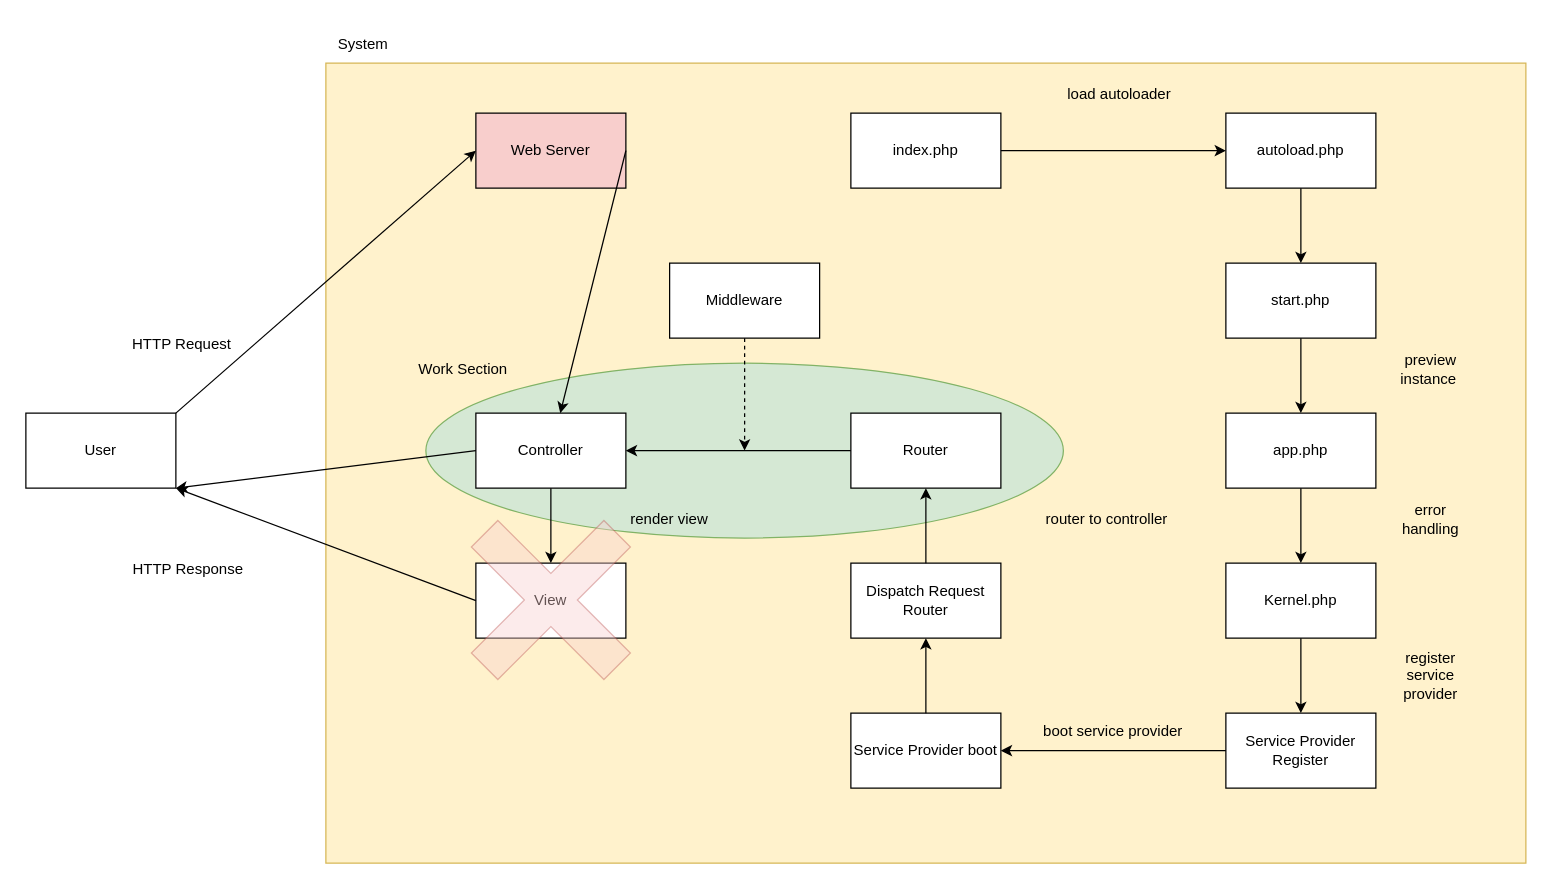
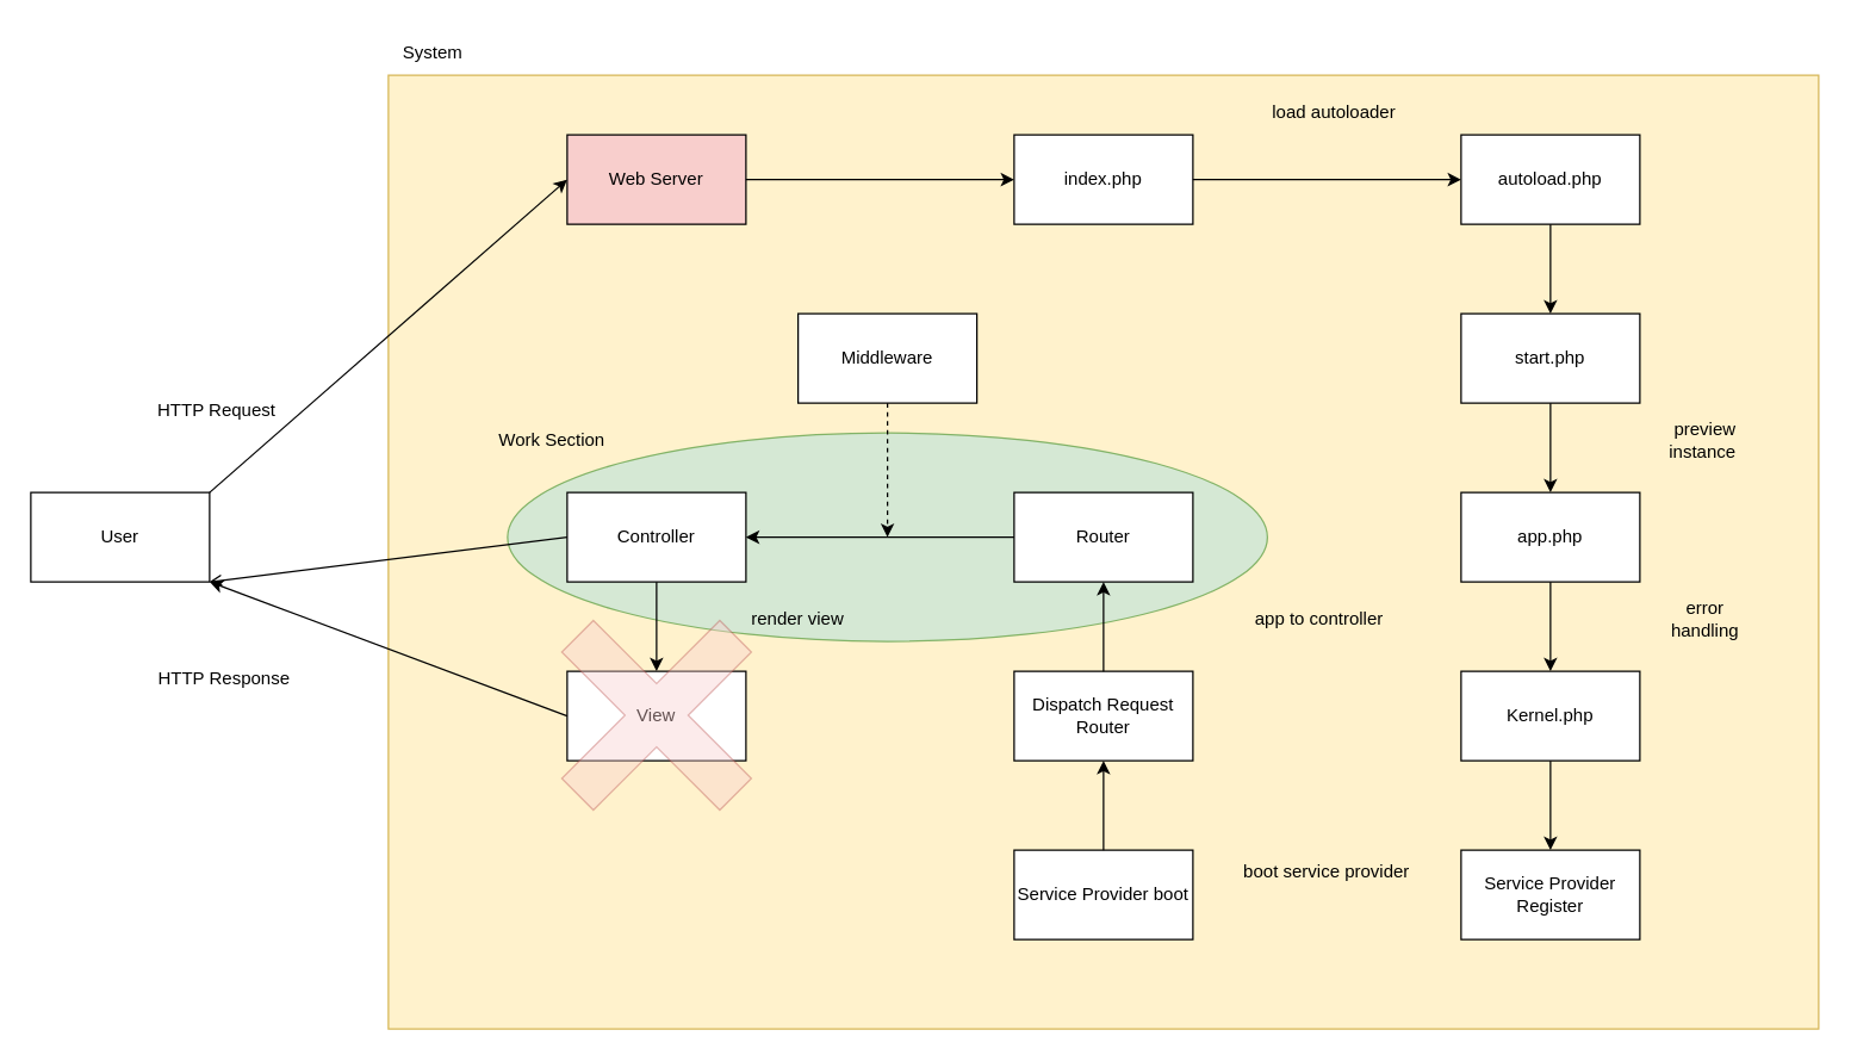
  <mxCell id="0" />
  <mxCell id="1" parent="0" />
  <mxCell id="2" value="" style="rounded=0;whiteSpace=wrap;html=1;fillColor=#fff2cc;strokeColor=#d6b656;" vertex="1" parent="1"><mxGeometry x="260" y="50" width="960" height="640" as="geometry" /></mxCell>
  <mxCell id="3" value="autoload.php" style="rounded=0;whiteSpace=wrap;html=1;" vertex="1" parent="1"><mxGeometry x="980" y="90" width="120" height="60" as="geometry" /></mxCell>
  <mxCell id="4" value="start.php" style="rounded=0;whiteSpace=wrap;html=1;" vertex="1" parent="1"><mxGeometry x="980" y="210" width="120" height="60" as="geometry" /></mxCell>
  <mxCell id="5" value="app.php" style="rounded=0;whiteSpace=wrap;html=1;" vertex="1" parent="1"><mxGeometry x="980" y="330" width="120" height="60" as="geometry" /></mxCell>
  <mxCell id="6" value="Kernel.php" style="rounded=0;whiteSpace=wrap;html=1;" vertex="1" parent="1"><mxGeometry x="980" y="450" width="120" height="60" as="geometry" /></mxCell>
  <mxCell id="7" value="Service Provider Register" style="rounded=0;whiteSpace=wrap;html=1;" vertex="1" parent="1"><mxGeometry x="980" y="570" width="120" height="60" as="geometry" /></mxCell>
  <mxCell id="8" value="index.php" style="rounded=0;whiteSpace=wrap;html=1;" vertex="1" parent="1"><mxGeometry x="680" y="90" width="120" height="60" as="geometry" /></mxCell>
  <mxCell id="9" value="Web Server" style="rounded=0;whiteSpace=wrap;html=1;fillColor=#f8cecc;" vertex="1" parent="1"><mxGeometry x="380" y="90" width="120" height="60" as="geometry" /></mxCell>
  <mxCell id="10" value="Service Provider boot" style="rounded=0;whiteSpace=wrap;html=1;" vertex="1" parent="1"><mxGeometry x="680" y="570" width="120" height="60" as="geometry" /></mxCell>
  <mxCell id="11" value="Dispatch Request Router" style="rounded=0;whiteSpace=wrap;html=1;" vertex="1" parent="1"><mxGeometry x="680" y="450" width="120" height="60" as="geometry" /></mxCell>
  <mxCell id="12" value="" style="ellipse;whiteSpace=wrap;html=1;fillColor=#d5e8d4;strokeColor=#82b366;" vertex="1" parent="1"><mxGeometry x="340" y="290" width="510" height="140" as="geometry" /></mxCell>
  <mxCell id="13" value="Router" style="rounded=0;whiteSpace=wrap;html=1;" vertex="1" parent="1"><mxGeometry x="680" y="330" width="120" height="60" as="geometry" /></mxCell>
  <mxCell id="14" value="Controller" style="rounded=0;whiteSpace=wrap;html=1;" vertex="1" parent="1"><mxGeometry x="380" y="330" width="120" height="60" as="geometry" /></mxCell>
  <mxCell id="15" value="View" style="rounded=0;whiteSpace=wrap;html=1;" vertex="1" parent="1"><mxGeometry x="380" y="450" width="120" height="60" as="geometry" /></mxCell>
  <mxCell id="16" value="User" style="rounded=0;whiteSpace=wrap;html=1;" vertex="1" parent="1"><mxGeometry x="20" y="330" width="120" height="60" as="geometry" /></mxCell>
  <mxCell id="17" value="" style="shape=cross;whiteSpace=wrap;html=1;fillColor=#f8cecc;strokeColor=#b85450;opacity=40;rotation=45;" vertex="1" parent="1"><mxGeometry x="365" y="404.5" width="150" height="150" as="geometry" /></mxCell>
  <mxCell id="18" value="load autoloader" style="text;html=1;strokeColor=none;fillColor=none;align=center;verticalAlign=middle;whiteSpace=wrap;rounded=0;" vertex="1" parent="1"><mxGeometry x="850" y="60" width="90" height="30" as="geometry" /></mxCell>
  <mxCell id="19" value="preview instance&amp;nbsp;" style="text;html=1;strokeColor=none;fillColor=none;align=center;verticalAlign=middle;whiteSpace=wrap;rounded=0;" vertex="1" parent="1"><mxGeometry x="1113.5" y="280" width="60" height="30" as="geometry" /></mxCell>
  <mxCell id="20" value="error handling" style="text;html=1;strokeColor=none;fillColor=none;align=center;verticalAlign=middle;whiteSpace=wrap;rounded=0;" vertex="1" parent="1"><mxGeometry x="1113.5" y="400" width="60" height="30" as="geometry" /></mxCell>
- <mxCell id="21" value="register service provider" style="text;html=1;strokeColor=none;fillColor=none;align=center;verticalAlign=middle;whiteSpace=wrap;rounded=0;" vertex="1" parent="1"><mxGeometry x="1113.5" y="524.5" width="60" height="30" as="geometry" /></mxCell>
  <mxCell id="22" value="boot service provider" style="text;html=1;strokeColor=none;fillColor=none;align=center;verticalAlign=middle;whiteSpace=wrap;rounded=0;" vertex="1" parent="1"><mxGeometry x="830" y="570" width="120" height="30" as="geometry" /></mxCell>
- <mxCell id="23" value="router to controller" style="text;html=1;strokeColor=none;fillColor=none;align=center;verticalAlign=middle;whiteSpace=wrap;rounded=0;" vertex="1" parent="1"><mxGeometry x="830" y="400" width="110" height="30" as="geometry" /></mxCell>
+ <mxCell id="23" value="app to controller" style="text;html=1;strokeColor=none;fillColor=none;align=center;verticalAlign=middle;whiteSpace=wrap;rounded=0;" vertex="1" parent="1"><mxGeometry x="830" y="400" width="110" height="30" as="geometry" /></mxCell>
  <mxCell id="24" value="Middleware" style="rounded=0;whiteSpace=wrap;html=1;" vertex="1" parent="1"><mxGeometry x="535" y="210" width="120" height="60" as="geometry" /></mxCell>
  <mxCell id="25" value="render view" style="text;html=1;strokeColor=none;fillColor=none;align=center;verticalAlign=middle;whiteSpace=wrap;rounded=0;" vertex="1" parent="1"><mxGeometry x="500" y="400" width="70" height="30" as="geometry" /></mxCell>
  <mxCell id="26" value="System" style="text;html=1;strokeColor=none;fillColor=none;align=center;verticalAlign=middle;whiteSpace=wrap;rounded=0;" vertex="1" parent="1"><mxGeometry x="260" y="20" width="60" height="30" as="geometry" /></mxCell>
  <mxCell id="27" value="Work Section" style="text;html=1;strokeColor=none;fillColor=none;align=center;verticalAlign=middle;whiteSpace=wrap;rounded=0;" vertex="1" parent="1"><mxGeometry x="330" y="280" width="80" height="30" as="geometry" /></mxCell>
  <mxCell id="28" value="" style="endArrow=classic;html=1;rounded=0;entryX=0;entryY=0.5;entryDx=0;entryDy=0;" edge="1" parent="1" target="9"><mxGeometry width="50" height="50" relative="1" as="geometry"><mxPoint x="140" y="330" as="sourcePoint" /><mxPoint x="190" y="280" as="targetPoint" /></mxGeometry></mxCell>
- <mxCell id="29" value="" style="endArrow=classic;html=1;rounded=0;exitX=1;exitY=0.5;exitDx=0;exitDy=0;" edge="1" parent="1" source="9" target="14"><mxGeometry width="50" height="50" relative="1" as="geometry"><mxPoint x="110" y="230" as="sourcePoint" /><mxPoint x="160" y="180" as="targetPoint" /></mxGeometry></mxCell>
+ <mxCell id="29" value="" style="endArrow=classic;html=1;rounded=0;entryX=0;entryY=0.5;entryDx=0;entryDy=0;exitX=1;exitY=0.5;exitDx=0;exitDy=0;" edge="1" parent="1" source="9" target="8"><mxGeometry width="50" height="50" relative="1" as="geometry"><mxPoint x="110" y="230" as="sourcePoint" /><mxPoint x="160" y="180" as="targetPoint" /></mxGeometry></mxCell>
  <mxCell id="30" value="" style="endArrow=classic;html=1;rounded=0;entryX=0;entryY=0.5;entryDx=0;entryDy=0;exitX=1;exitY=0.5;exitDx=0;exitDy=0;" edge="1" parent="1" source="8" target="3"><mxGeometry width="50" height="50" relative="1" as="geometry"><mxPoint x="10" y="270" as="sourcePoint" /><mxPoint x="60" y="220" as="targetPoint" /></mxGeometry></mxCell>
  <mxCell id="31" value="" style="endArrow=classic;html=1;rounded=0;entryX=0.5;entryY=0;entryDx=0;entryDy=0;exitX=0.5;exitY=1;exitDx=0;exitDy=0;" edge="1" parent="1" source="3" target="4"><mxGeometry width="50" height="50" relative="1" as="geometry"><mxPoint x="40" y="250" as="sourcePoint" /><mxPoint x="90" y="200" as="targetPoint" /></mxGeometry></mxCell>
  <mxCell id="32" value="" style="endArrow=classic;html=1;rounded=0;entryX=0.5;entryY=0;entryDx=0;entryDy=0;exitX=0.5;exitY=1;exitDx=0;exitDy=0;" edge="1" parent="1" source="4" target="5"><mxGeometry width="50" height="50" relative="1" as="geometry"><mxPoint x="100" y="280" as="sourcePoint" /><mxPoint x="150" y="230" as="targetPoint" /></mxGeometry></mxCell>
  <mxCell id="33" value="" style="endArrow=classic;html=1;rounded=0;entryX=0.5;entryY=0;entryDx=0;entryDy=0;exitX=0.5;exitY=1;exitDx=0;exitDy=0;" edge="1" parent="1" source="5" target="6"><mxGeometry width="50" height="50" relative="1" as="geometry"><mxPoint x="20" y="320" as="sourcePoint" /><mxPoint x="70" y="270" as="targetPoint" /></mxGeometry></mxCell>
  <mxCell id="34" value="" style="endArrow=classic;html=1;rounded=0;entryX=0.5;entryY=0;entryDx=0;entryDy=0;exitX=0.5;exitY=1;exitDx=0;exitDy=0;" edge="1" parent="1" source="6" target="7"><mxGeometry width="50" height="50" relative="1" as="geometry"><mxPoint x="60" y="290" as="sourcePoint" /><mxPoint x="110" y="240" as="targetPoint" /></mxGeometry></mxCell>
- <mxCell id="35" value="" style="endArrow=classic;html=1;rounded=0;entryX=1;entryY=0.5;entryDx=0;entryDy=0;exitX=0;exitY=0.5;exitDx=0;exitDy=0;" edge="1" parent="1" source="7" target="10"><mxGeometry width="50" height="50" relative="1" as="geometry"><mxPoint x="80" y="580" as="sourcePoint" /><mxPoint x="130" y="530" as="targetPoint" /></mxGeometry></mxCell>
  <mxCell id="36" value="" style="endArrow=classic;html=1;rounded=0;entryX=0.5;entryY=1;entryDx=0;entryDy=0;exitX=0.5;exitY=0;exitDx=0;exitDy=0;" edge="1" parent="1" source="10" target="11"><mxGeometry width="50" height="50" relative="1" as="geometry"><mxPoint x="150" y="570" as="sourcePoint" /><mxPoint x="200" y="520" as="targetPoint" /></mxGeometry></mxCell>
  <mxCell id="37" value="" style="endArrow=classic;html=1;rounded=0;entryX=0.5;entryY=1;entryDx=0;entryDy=0;exitX=0.5;exitY=0;exitDx=0;exitDy=0;" edge="1" parent="1" source="11" target="13"><mxGeometry width="50" height="50" relative="1" as="geometry"><mxPoint x="120" y="550" as="sourcePoint" /><mxPoint x="170" y="500" as="targetPoint" /></mxGeometry></mxCell>
  <mxCell id="38" value="" style="endArrow=classic;html=1;rounded=0;entryX=1;entryY=0.5;entryDx=0;entryDy=0;exitX=0;exitY=0.5;exitDx=0;exitDy=0;" edge="1" parent="1" source="13" target="14"><mxGeometry width="50" height="50" relative="1" as="geometry"><mxPoint x="160" y="500" as="sourcePoint" /><mxPoint x="210" y="450" as="targetPoint" /></mxGeometry></mxCell>
  <mxCell id="39" value="" style="endArrow=classic;html=1;rounded=0;entryX=0.5;entryY=0;entryDx=0;entryDy=0;exitX=0.5;exitY=1;exitDx=0;exitDy=0;" edge="1" parent="1" source="14" target="15"><mxGeometry width="50" height="50" relative="1" as="geometry"><mxPoint x="100" y="520" as="sourcePoint" /><mxPoint x="150" y="470" as="targetPoint" /></mxGeometry></mxCell>
- <mxCell id="40" value="" style="endArrow=classic;html=1;rounded=0;entryX=1;entryY=1;entryDx=0;entryDy=0;exitX=0;exitY=0.5;exitDx=0;exitDy=0;" edge="1" parent="1" source="14" target="16"><mxGeometry width="50" height="50" relative="1" as="geometry"><mxPoint x="130" y="500" as="sourcePoint" /><mxPoint x="180" y="450" as="targetPoint" /></mxGeometry></mxCell>
+ <mxCell id="40" value="" style="endArrow=open;html=1;rounded=0;entryX=1;entryY=1;entryDx=0;entryDy=0;exitX=0;exitY=0.5;exitDx=0;exitDy=0;" edge="1" parent="1" source="14" target="16"><mxGeometry width="50" height="50" relative="1" as="geometry"><mxPoint x="130" y="500" as="sourcePoint" /><mxPoint x="180" y="450" as="targetPoint" /></mxGeometry></mxCell>
  <mxCell id="41" value="" style="endArrow=classic;html=1;rounded=0;entryX=1;entryY=1;entryDx=0;entryDy=0;exitX=0;exitY=0.5;exitDx=0;exitDy=0;" edge="1" parent="1" source="15" target="16"><mxGeometry width="50" height="50" relative="1" as="geometry"><mxPoint x="100" y="500" as="sourcePoint" /><mxPoint x="150" y="450" as="targetPoint" /></mxGeometry></mxCell>
  <mxCell id="42" value="HTTP Request" style="text;html=1;strokeColor=none;fillColor=none;align=center;verticalAlign=middle;whiteSpace=wrap;rounded=0;opacity=40;" vertex="1" parent="1"><mxGeometry x="100" y="260" width="90" height="30" as="geometry" /></mxCell>
  <mxCell id="43" value="HTTP Response" style="text;html=1;strokeColor=none;fillColor=none;align=center;verticalAlign=middle;whiteSpace=wrap;rounded=0;opacity=40;" vertex="1" parent="1"><mxGeometry x="100" y="440" width="100" height="30" as="geometry" /></mxCell>
  <mxCell id="44" value="" style="endArrow=classic;html=1;rounded=0;exitX=0.5;exitY=1;exitDx=0;exitDy=0;dashed=1;" edge="1" parent="1" source="24"><mxGeometry width="50" height="50" relative="1" as="geometry"><mxPoint x="0" y="550" as="sourcePoint" /><mxPoint x="595" y="360" as="targetPoint" /></mxGeometry></mxCell>
